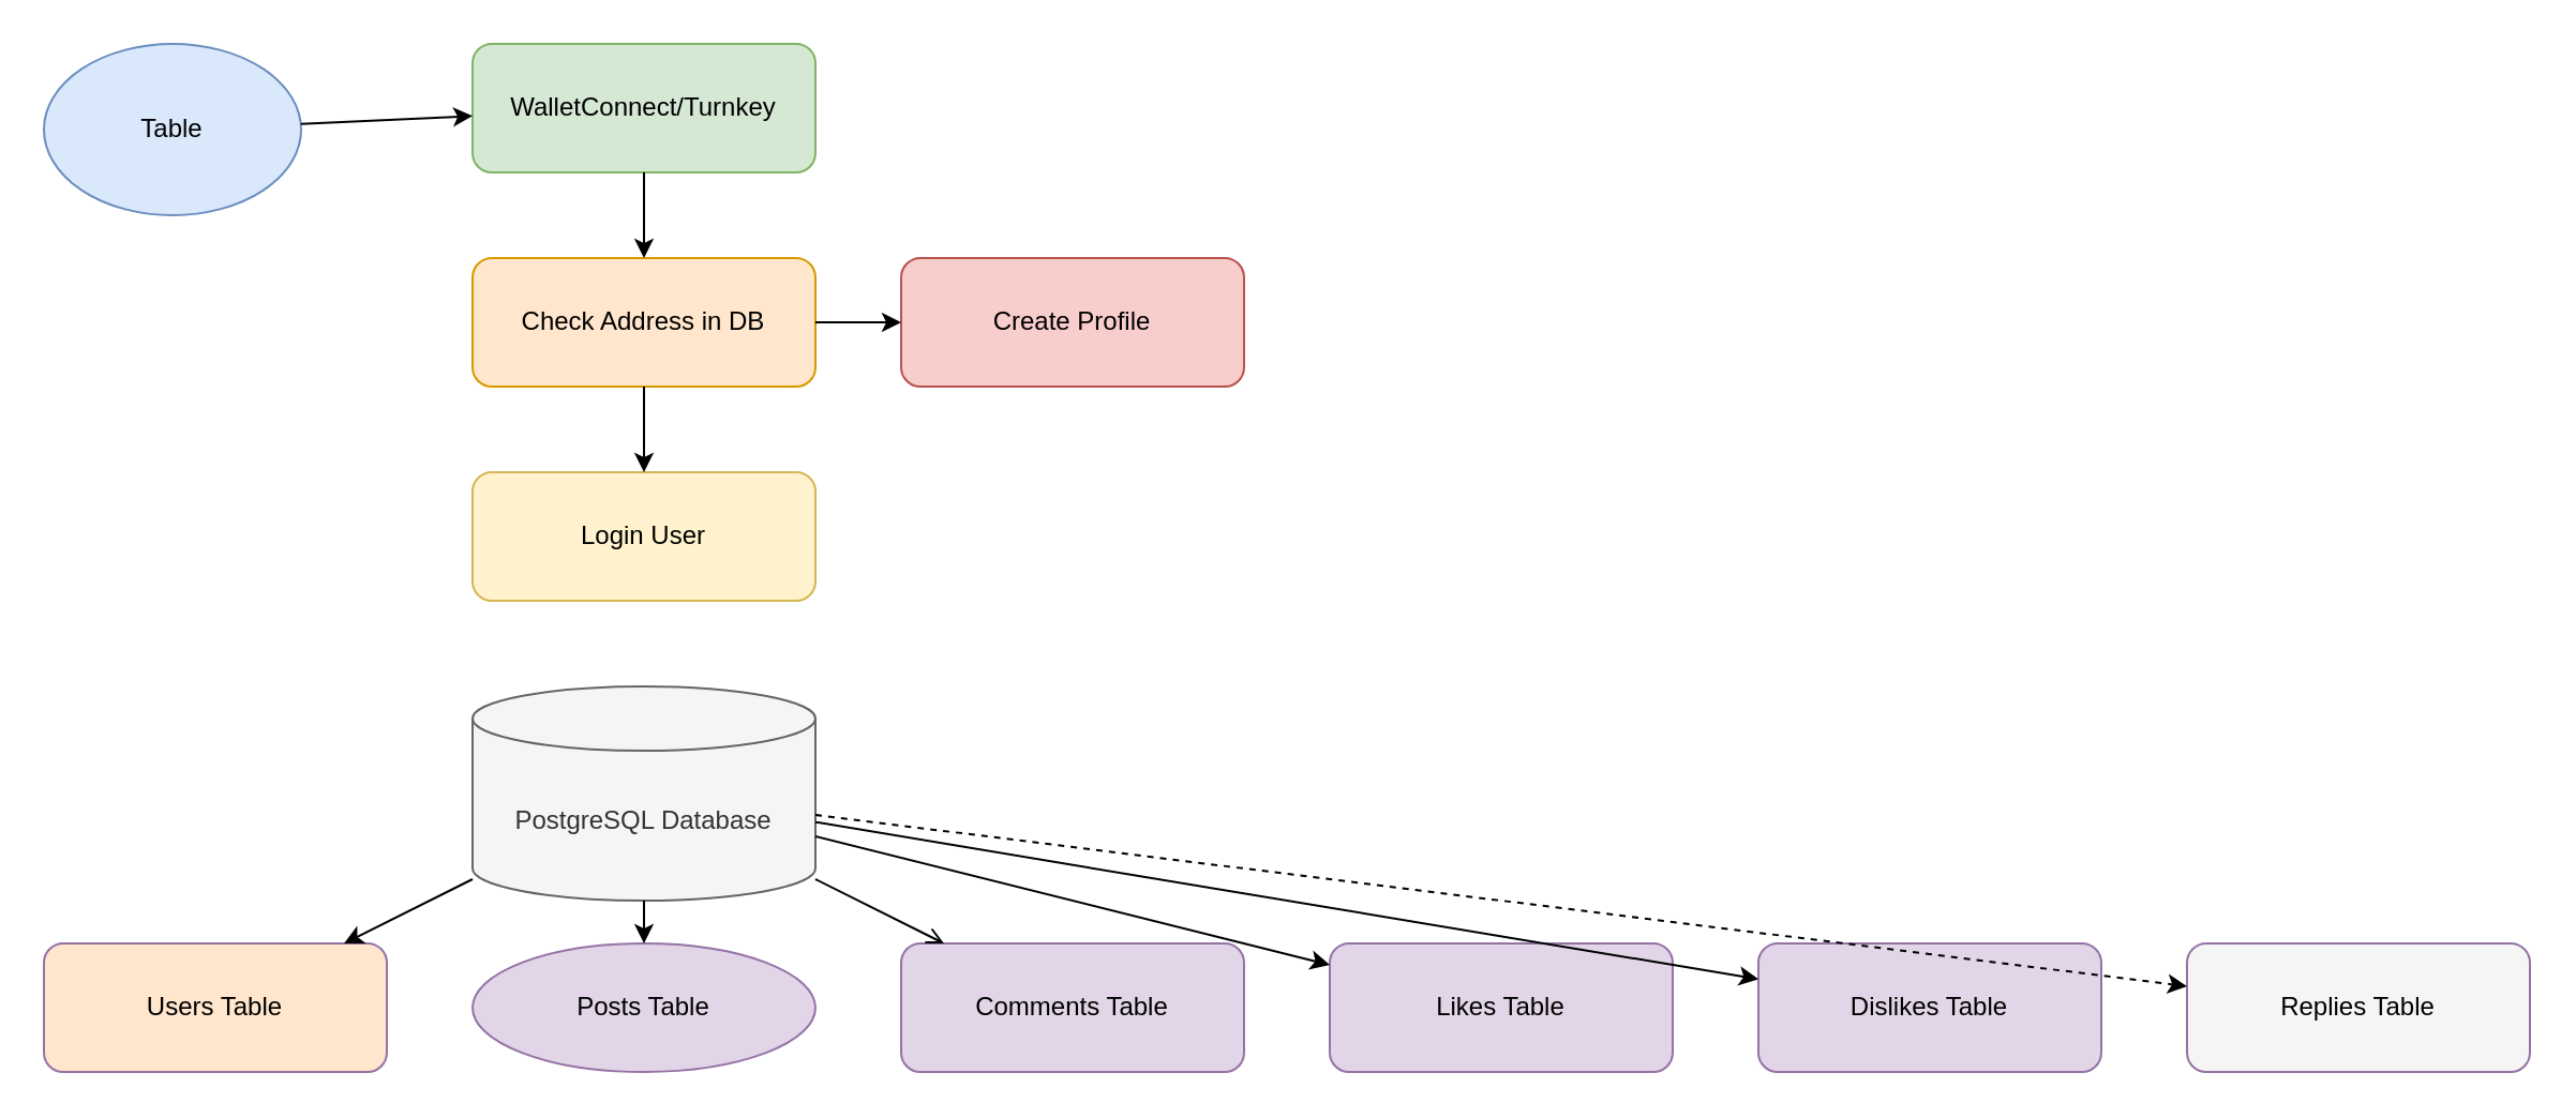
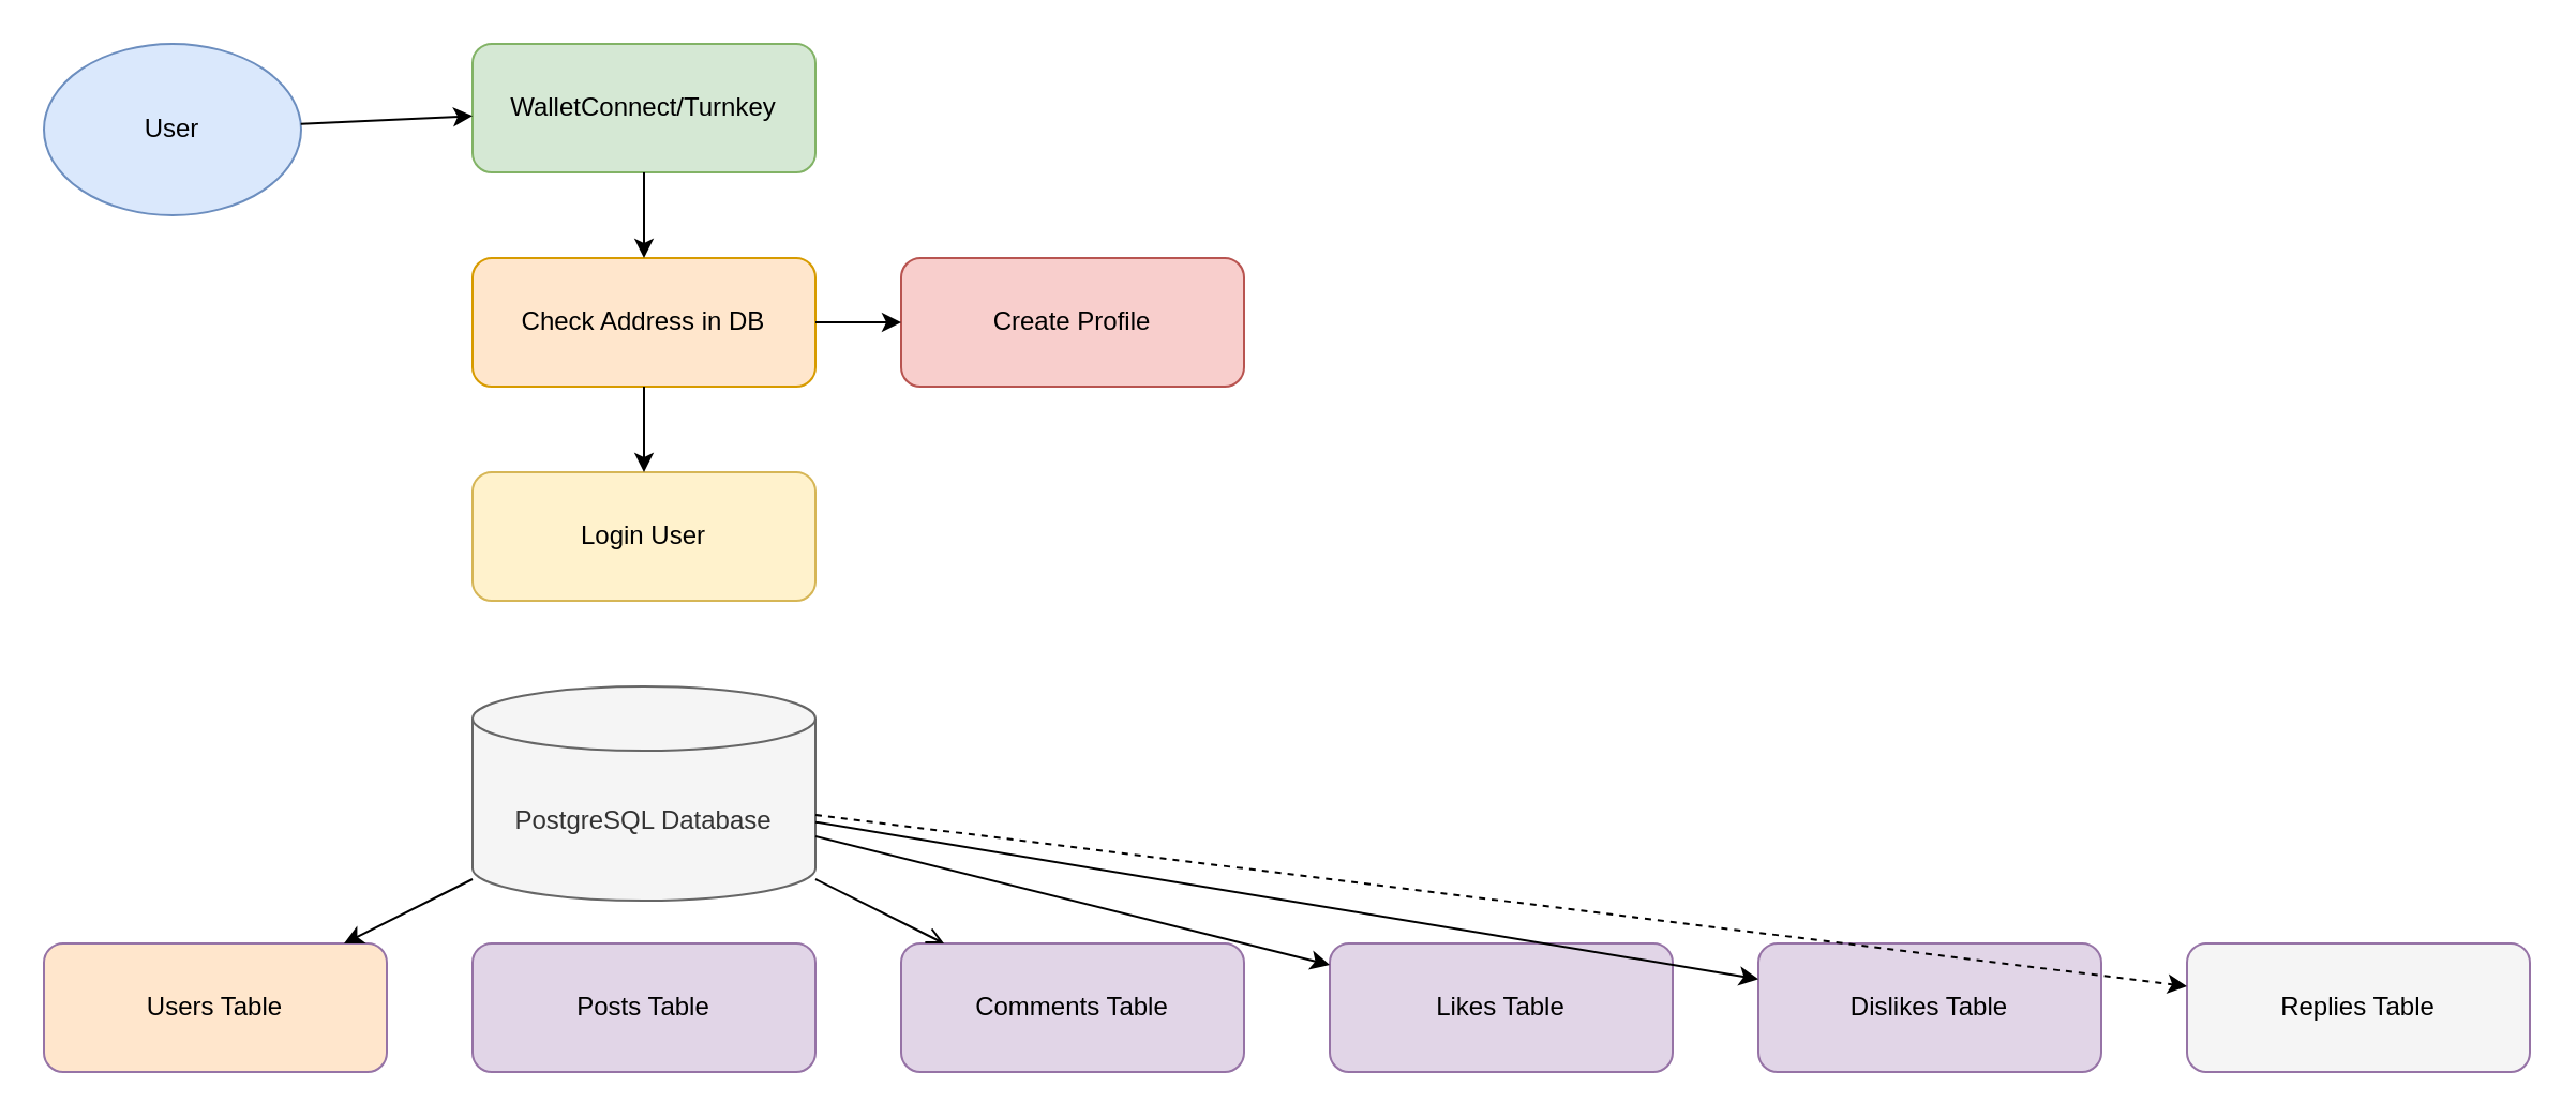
  <mxCell id="0" />
  <mxCell id="1" parent="0" />
- <mxCell id="2" value="Table" style="ellipse;whiteSpace=wrap;html=1;fillColor=#dae8fc;strokeColor=#6c8ebf;" parent="1" vertex="1"><mxGeometry x="20" y="20" width="120" height="80" as="geometry" /></mxCell>
+ <mxCell id="2" value="User" style="ellipse;whiteSpace=wrap;html=1;fillColor=#dae8fc;strokeColor=#6c8ebf;" parent="1" vertex="1"><mxGeometry x="20" y="20" width="120" height="80" as="geometry" /></mxCell>
  <mxCell id="3" value="WalletConnect/Turnkey" style="rounded=1;whiteSpace=wrap;html=1;fillColor=#d5e8d4;strokeColor=#82b366;" parent="1" vertex="1"><mxGeometry x="220" y="20" width="160" height="60" as="geometry" /></mxCell>
  <mxCell id="4" value="Check Address in DB" style="rounded=1;whiteSpace=wrap;html=1;fillColor=#ffe6cc;strokeColor=#d79b00;" parent="1" vertex="1"><mxGeometry x="220" y="120" width="160" height="60" as="geometry" /></mxCell>
  <mxCell id="5" value="Login User" style="rounded=1;whiteSpace=wrap;html=1;fillColor=#fff2cc;strokeColor=#d6b656;" parent="1" vertex="1"><mxGeometry x="220" y="220" width="160" height="60" as="geometry" /></mxCell>
  <mxCell id="6" value="Create Profile" style="rounded=1;whiteSpace=wrap;html=1;fillColor=#f8cecc;strokeColor=#b85450;" parent="1" vertex="1"><mxGeometry x="420" y="120" width="160" height="60" as="geometry" /></mxCell>
  <mxCell id="7" value="" style="endArrow=classic;html=1;" parent="1" source="2" target="3" edge="1"><mxGeometry width="50" height="50" relative="1" as="geometry" /></mxCell>
  <mxCell id="8" value="" style="endArrow=classic;html=1;" parent="1" source="3" target="4" edge="1"><mxGeometry width="50" height="50" relative="1" as="geometry" /></mxCell>
  <mxCell id="9" value="" style="endArrow=classic;html=1;" parent="1" source="4" target="5" edge="1"><mxGeometry width="50" height="50" relative="1" as="geometry" /></mxCell>
  <mxCell id="10" value="" style="endArrow=classic;html=1;" parent="1" source="4" target="6" edge="1"><mxGeometry width="50" height="50" relative="1" as="geometry" /></mxCell>
  <mxCell id="11" value="PostgreSQL Database" style="shape=cylinder3;whiteSpace=wrap;html=1;boundedLbl=1;backgroundOutline=1;size=15;fillColor=#f5f5f5;strokeColor=#666666;fontColor=#333333;" parent="1" vertex="1"><mxGeometry x="220" y="320" width="160" height="100" as="geometry" /></mxCell>
  <mxCell id="12" value="Users Table" style="rounded=1;whiteSpace=wrap;html=1;fillColor=#ffe6cc;strokeColor=#9673a6;" parent="1" vertex="1"><mxGeometry x="20" y="440" width="160" height="60" as="geometry" /></mxCell>
- <mxCell id="13" value="Posts Table" style="ellipse;whiteSpace=wrap;html=1;fillColor=#e1d5e7;strokeColor=#9673a6;" parent="1" vertex="1"><mxGeometry x="220" y="440" width="160" height="60" as="geometry" /></mxCell>
+ <mxCell id="13" value="Posts Table" style="rounded=1;whiteSpace=wrap;html=1;fillColor=#e1d5e7;strokeColor=#9673a6;" parent="1" vertex="1"><mxGeometry x="220" y="440" width="160" height="60" as="geometry" /></mxCell>
  <mxCell id="14" value="Comments Table" style="rounded=1;whiteSpace=wrap;html=1;fillColor=#e1d5e7;strokeColor=#9673a6;" parent="1" vertex="1"><mxGeometry x="420" y="440" width="160" height="60" as="geometry" /></mxCell>
  <mxCell id="15" value="Likes Table" style="rounded=1;whiteSpace=wrap;html=1;fillColor=#e1d5e7;strokeColor=#9673a6;" parent="1" vertex="1"><mxGeometry x="620" y="440" width="160" height="60" as="geometry" /></mxCell>
  <mxCell id="16" value="Dislikes Table" style="rounded=1;whiteSpace=wrap;html=1;fillColor=#e1d5e7;strokeColor=#9673a6;" parent="1" vertex="1"><mxGeometry x="820" y="440" width="160" height="60" as="geometry" /></mxCell>
  <mxCell id="17" value="Replies Table" style="rounded=1;whiteSpace=wrap;html=1;fillColor=#f5f5f5;strokeColor=#9673a6;" parent="1" vertex="1"><mxGeometry x="1020" y="440" width="160" height="60" as="geometry" /></mxCell>
  <mxCell id="18" value="" style="endArrow=classic;html=1;" parent="1" source="11" target="12" edge="1"><mxGeometry width="50" height="50" relative="1" as="geometry" /></mxCell>
- <mxCell id="19" value="" style="endArrow=classic;html=1;" parent="1" source="11" target="13" edge="1"><mxGeometry width="50" height="50" relative="1" as="geometry" /></mxCell>
  <mxCell id="20" value="" style="endArrow=open;html=1;" parent="1" source="11" target="14" edge="1"><mxGeometry width="50" height="50" relative="1" as="geometry" /></mxCell>
  <mxCell id="21" value="" style="endArrow=classic;html=1;" parent="1" source="11" target="15" edge="1"><mxGeometry width="50" height="50" relative="1" as="geometry" /></mxCell>
  <mxCell id="22" value="" style="endArrow=classic;html=1;" parent="1" source="11" target="16" edge="1"><mxGeometry width="50" height="50" relative="1" as="geometry" /></mxCell>
  <mxCell id="23" value="" style="endArrow=classic;html=1;dashed=1;" parent="1" source="11" target="17" edge="1"><mxGeometry width="50" height="50" relative="1" as="geometry" /></mxCell>
